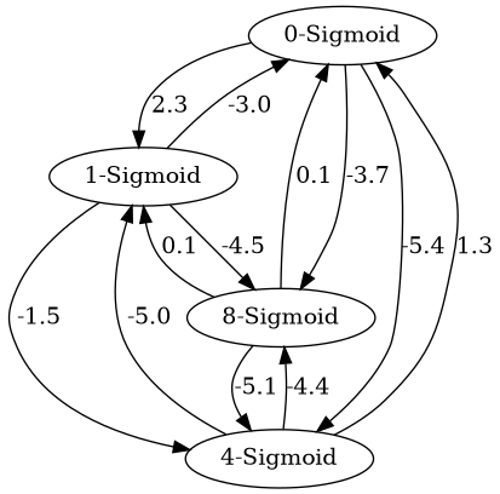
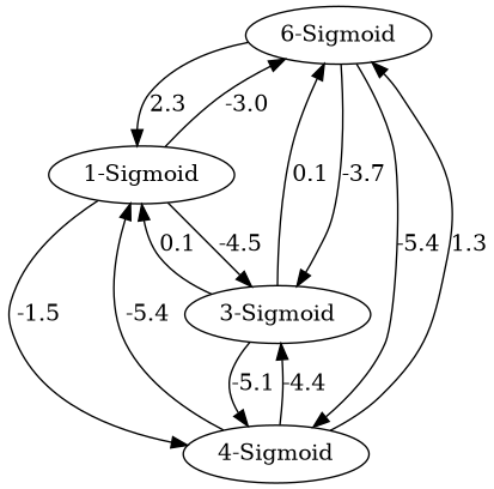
  digraph {
-   n1 [label="0-Sigmoid"]
+   n1 [label="6-Sigmoid"]
    n2 [label="1-Sigmoid"]
    n3 [label="4-Sigmoid"]
-   n4 [label="8-Sigmoid"]
+   n4 [label="3-Sigmoid"]
    n1 -> n2 [label=2.3]
    n1 -> n3 [label=-5.4]
    n1 -> n4 [label=-3.7]
    n2 -> n1 [label=-3.0]
    n2 -> n3 [label=-1.5]
    n2 -> n4 [label=-4.5]
    n3 -> n1 [label=1.3]
-   n3 -> n2 [label=-5.0]
+   n3 -> n2 [label=-5.4]
    n3 -> n4 [label=-4.4]
    n4 -> n1 [label=0.1]
    n4 -> n2 [label=0.1]
    n4 -> n3 [label=-5.1]
  }
